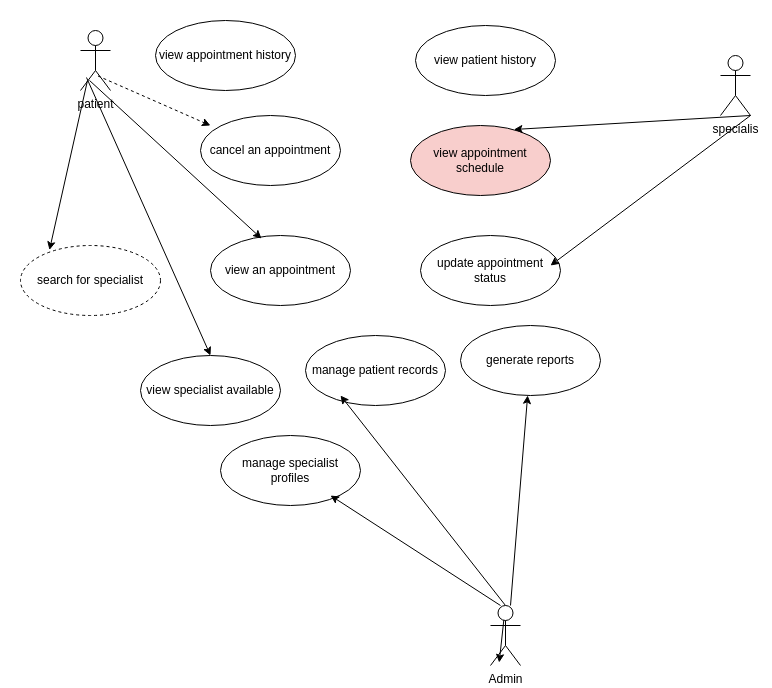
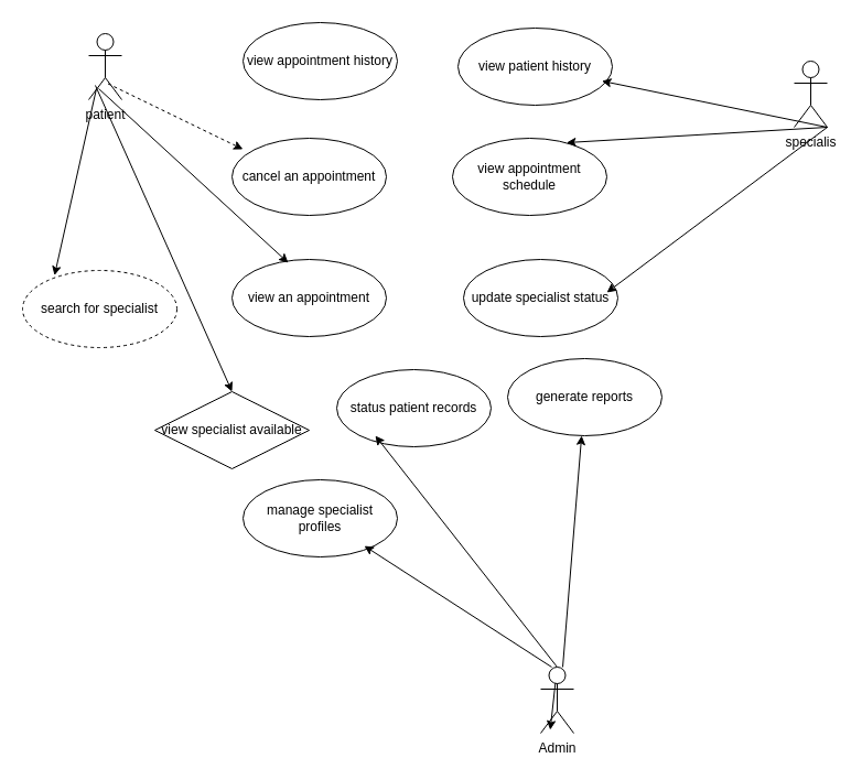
  <mxCell id="0" />
  <mxCell id="1" parent="0" />
- <mxCell id="2" value="view appointment history" style="ellipse;whiteSpace=wrap;html=1;" parent="1" vertex="1"><mxGeometry x="155" y="20" width="140" height="70" as="geometry" /></mxCell>
+ <mxCell id="2" value="view appointment history" style="ellipse;whiteSpace=wrap;html=1;" parent="1" vertex="1"><mxGeometry x="220" y="20" width="140" height="70" as="geometry" /></mxCell>
  <mxCell id="3" value="view an appointment" style="ellipse;whiteSpace=wrap;html=1;" parent="1" vertex="1"><mxGeometry x="210" y="235" width="140" height="70" as="geometry" /></mxCell>
- <mxCell id="4" value="cancel an appointment" style="ellipse;whiteSpace=wrap;html=1;" parent="1" vertex="1"><mxGeometry x="200" y="115" width="140" height="70" as="geometry" /></mxCell>
- <mxCell id="5" value="view specialist available" style="ellipse;whiteSpace=wrap;html=1;" parent="1" vertex="1"><mxGeometry x="140" y="355" width="140" height="70" as="geometry" /></mxCell>
+ <mxCell id="4" value="cancel an appointment" style="ellipse;whiteSpace=wrap;html=1;" parent="1" vertex="1"><mxGeometry x="210" y="125" width="140" height="70" as="geometry" /></mxCell>
+ <mxCell id="5" value="view specialist available" style="rhombus;whiteSpace=wrap;html=1;" parent="1" vertex="1"><mxGeometry x="140" y="355" width="140" height="70" as="geometry" /></mxCell>
  <mxCell id="6" value="search for specialist" style="ellipse;whiteSpace=wrap;html=1;dashed=1;" parent="1" vertex="1"><mxGeometry y="245" width="140" height="70" as="geometry" x="20" /></mxCell>
  <mxCell id="7" value="patient" style="shape=umlActor;verticalLabelPosition=bottom;verticalAlign=top;html=1;" parent="1" vertex="1"><mxGeometry x="80" y="30" width="30" height="60" as="geometry" /></mxCell>
  <mxCell id="8" value="" style="endArrow=classic;html=1;rounded=0;entryX=0.071;entryY=0.143;entryDx=0;entryDy=0;entryPerimeter=0;exitX=0.583;exitY=0.758;exitDx=0;exitDy=0;exitPerimeter=0;dashed=1;" parent="1" source="7" target="4" edge="1"><mxGeometry width="50" height="50" relative="1" as="geometry"><mxPoint x="230" y="75" as="sourcePoint" /><mxPoint x="366" y="304" as="targetPoint" /></mxGeometry></mxCell>
  <mxCell id="9" value="" style="endArrow=classic;html=1;rounded=0;entryX=0.364;entryY=0.043;entryDx=0;entryDy=0;entryPerimeter=0;exitX=0.3;exitY=0.833;exitDx=0;exitDy=0;exitPerimeter=0;" parent="1" target="3" edge="1" source="7"><mxGeometry width="50" height="50" relative="1" as="geometry"><mxPoint x="230" y="65" as="sourcePoint" /><mxPoint x="350" y="425" as="targetPoint" /></mxGeometry></mxCell>
  <mxCell id="10" value="" style="endArrow=classic;html=1;rounded=0;entryX=0.5;entryY=0;entryDx=0;entryDy=0;" parent="1" target="5" edge="1"><mxGeometry width="50" height="50" relative="1" as="geometry"><mxPoint x="86" y="77" as="sourcePoint" /><mxPoint x="271" y="455" as="targetPoint" /></mxGeometry></mxCell>
  <mxCell id="11" value="" style="endArrow=classic;html=1;rounded=0;entryX=0.207;entryY=0.064;entryDx=0;entryDy=0;entryPerimeter=0;exitX=0.233;exitY=0.833;exitDx=0;exitDy=0;exitPerimeter=0;" parent="1" target="6" edge="1" source="7"><mxGeometry width="50" height="50" relative="1" as="geometry"><mxPoint x="70.694" y="90" as="sourcePoint" /><mxPoint x="110" y="225.01" as="targetPoint" /></mxGeometry></mxCell>
  <mxCell id="12" value="specialis" style="shape=umlActor;verticalLabelPosition=bottom;verticalAlign=top;html=1;" parent="1" vertex="1"><mxGeometry x="720" y="55" width="30" height="60" as="geometry" /></mxCell>
  <mxCell id="13" value="view patient history" style="ellipse;whiteSpace=wrap;html=1;" parent="1" vertex="1"><mxGeometry x="415" y="25" width="140" height="70" as="geometry" /></mxCell>
- <mxCell id="14" value="view appointment schedule" style="ellipse;whiteSpace=wrap;html=1;fillColor=#f8cecc;" parent="1" vertex="1"><mxGeometry x="410" y="125" width="140" height="70" as="geometry" /></mxCell>
- <mxCell id="15" value="update appointment status" style="ellipse;whiteSpace=wrap;html=1;" parent="1" vertex="1"><mxGeometry x="420" y="235" width="140" height="70" as="geometry" /></mxCell>
+ <mxCell id="14" value="view appointment schedule" style="ellipse;whiteSpace=wrap;html=1;" parent="1" vertex="1"><mxGeometry x="410" y="125" width="140" height="70" as="geometry" /></mxCell>
+ <mxCell id="15" value="update specialist status" style="ellipse;whiteSpace=wrap;html=1;" parent="1" vertex="1"><mxGeometry x="420" y="235" width="140" height="70" as="geometry" /></mxCell>
  <mxCell id="16" value="" style="endArrow=classic;html=1;rounded=0;exitX=1;exitY=1;exitDx=0;exitDy=0;exitPerimeter=0;" parent="1" edge="1" source="12"><mxGeometry width="50" height="50" relative="1" as="geometry"><mxPoint x="530" y="105" as="sourcePoint" /><mxPoint x="550" y="265" as="targetPoint" /></mxGeometry></mxCell>
  <mxCell id="17" value="generate reports" style="ellipse;whiteSpace=wrap;html=1;" parent="1" vertex="1"><mxGeometry x="460" y="325" width="140" height="70" as="geometry" /></mxCell>
  <mxCell id="18" value="manage specialist profiles" style="ellipse;whiteSpace=wrap;html=1;" parent="1" vertex="1"><mxGeometry x="220" y="435" width="140" height="70" as="geometry" /></mxCell>
- <mxCell id="19" value="manage patient records" style="ellipse;whiteSpace=wrap;html=1;" parent="1" vertex="1"><mxGeometry x="305" y="335" width="140" height="70" as="geometry" /></mxCell>
+ <mxCell id="19" value="status patient records" style="ellipse;whiteSpace=wrap;html=1;" parent="1" vertex="1"><mxGeometry x="305" y="335" width="140" height="70" as="geometry" /></mxCell>
  <mxCell id="20" value="" style="endArrow=classic;html=1;rounded=0;entryX=0.289;entryY=0.95;entryDx=0;entryDy=0;entryPerimeter=0;exitX=0.5;exitY=0;exitDx=0;exitDy=0;exitPerimeter=0;" parent="1" source="26" edge="1"><mxGeometry width="50" height="50" relative="1" as="geometry"><mxPoint x="504.54" y="608.5" as="sourcePoint" /><mxPoint x="340" y="395" as="targetPoint" /></mxGeometry></mxCell>
+ <mxCell id="21" value="" style="endArrow=classic;html=1;rounded=0;entryX=0.932;entryY=0.686;entryDx=0;entryDy=0;exitX=1;exitY=1;exitDx=0;exitDy=0;exitPerimeter=0;entryPerimeter=0;" edge="1" parent="1" source="12" target="13"><mxGeometry width="50" height="50" relative="1" as="geometry"><mxPoint x="340" y="-33" as="sourcePoint" /><mxPoint x="464" y="245" as="targetPoint" /></mxGeometry></mxCell>
  <mxCell id="22" value="" style="endArrow=classic;html=1;rounded=0;entryX=0.739;entryY=0.057;entryDx=0;entryDy=0;entryPerimeter=0;" edge="1" parent="1" target="14"><mxGeometry width="50" height="50" relative="1" as="geometry"><mxPoint x="750" y="115" as="sourcePoint" /><mxPoint x="555" y="83" as="targetPoint" /></mxGeometry></mxCell>
  <mxCell id="23" value="" style="endArrow=classic;html=1;rounded=0;" edge="1" parent="1" target="17"><mxGeometry width="50" height="50" relative="1" as="geometry"><mxPoint x="510" y="605" as="sourcePoint" /><mxPoint x="385.46" y="405" as="targetPoint" /></mxGeometry></mxCell>
  <mxCell id="24" value="" style="endArrow=classic;html=1;rounded=0;entryX=0.289;entryY=0.95;entryDx=0;entryDy=0;entryPerimeter=0;" edge="1" parent="1"><mxGeometry width="50" height="50" relative="1" as="geometry"><mxPoint x="500" y="605" as="sourcePoint" /><mxPoint x="330" y="495" as="targetPoint" /></mxGeometry></mxCell>
  <mxCell id="25" value="" style="endArrow=classic;html=1;rounded=0;entryX=0.289;entryY=0.95;entryDx=0;entryDy=0;entryPerimeter=0;" edge="1" parent="1" target="26"><mxGeometry width="50" height="50" relative="1" as="geometry"><mxPoint x="504.54" y="608.5" as="sourcePoint" /><mxPoint x="340" y="395" as="targetPoint" /></mxGeometry></mxCell>
  <mxCell id="26" value="Admin" style="shape=umlActor;verticalLabelPosition=bottom;verticalAlign=top;html=1;" parent="1" vertex="1"><mxGeometry x="490" y="605" width="30" height="60" as="geometry" /></mxCell>
